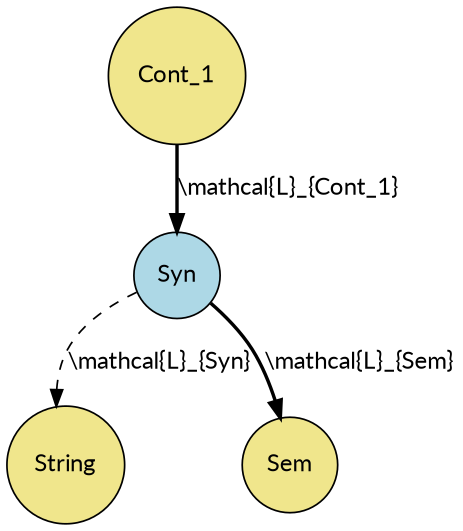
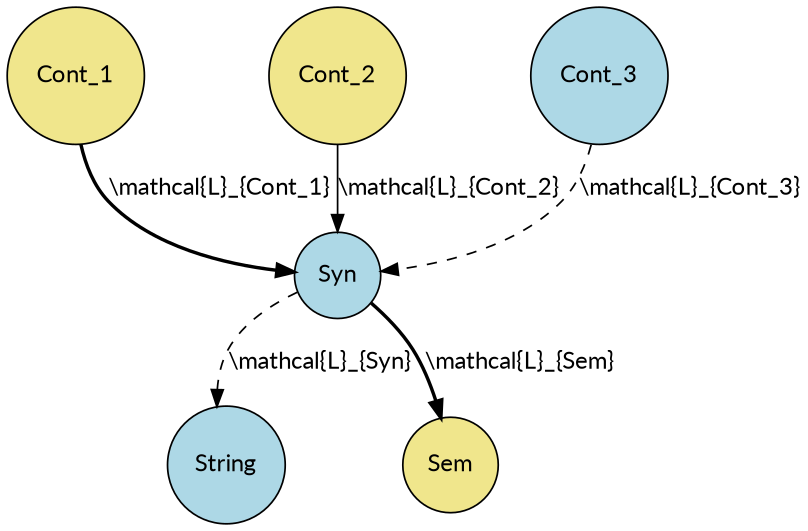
  strict digraph {
    fontname=Lato
    node [fillcolor=khaki fontname=Lato shape=circle style=filled]
    edge [fontname=Lato style=bold]
    Cont_1
    Syn [fillcolor=lightblue]
-   String
+   String [fillcolor=lightblue]
    Sem
+   Cont_2
+   Cont_3 [fillcolor=lightblue]
    Cont_1 -> Syn [label="\\mathcal{L}_{Cont_1}"]
    Syn -> String [label="\\mathcal{L}_{Syn}" style=dashed]
    Syn -> Sem [label="\\mathcal{L}_{Sem}"]
+   Cont_2 -> Syn [label="\\mathcal{L}_{Cont_2}" style=solid]
+   Cont_3 -> Syn [label="\\mathcal{L}_{Cont_3}" style=dashed]
  }
